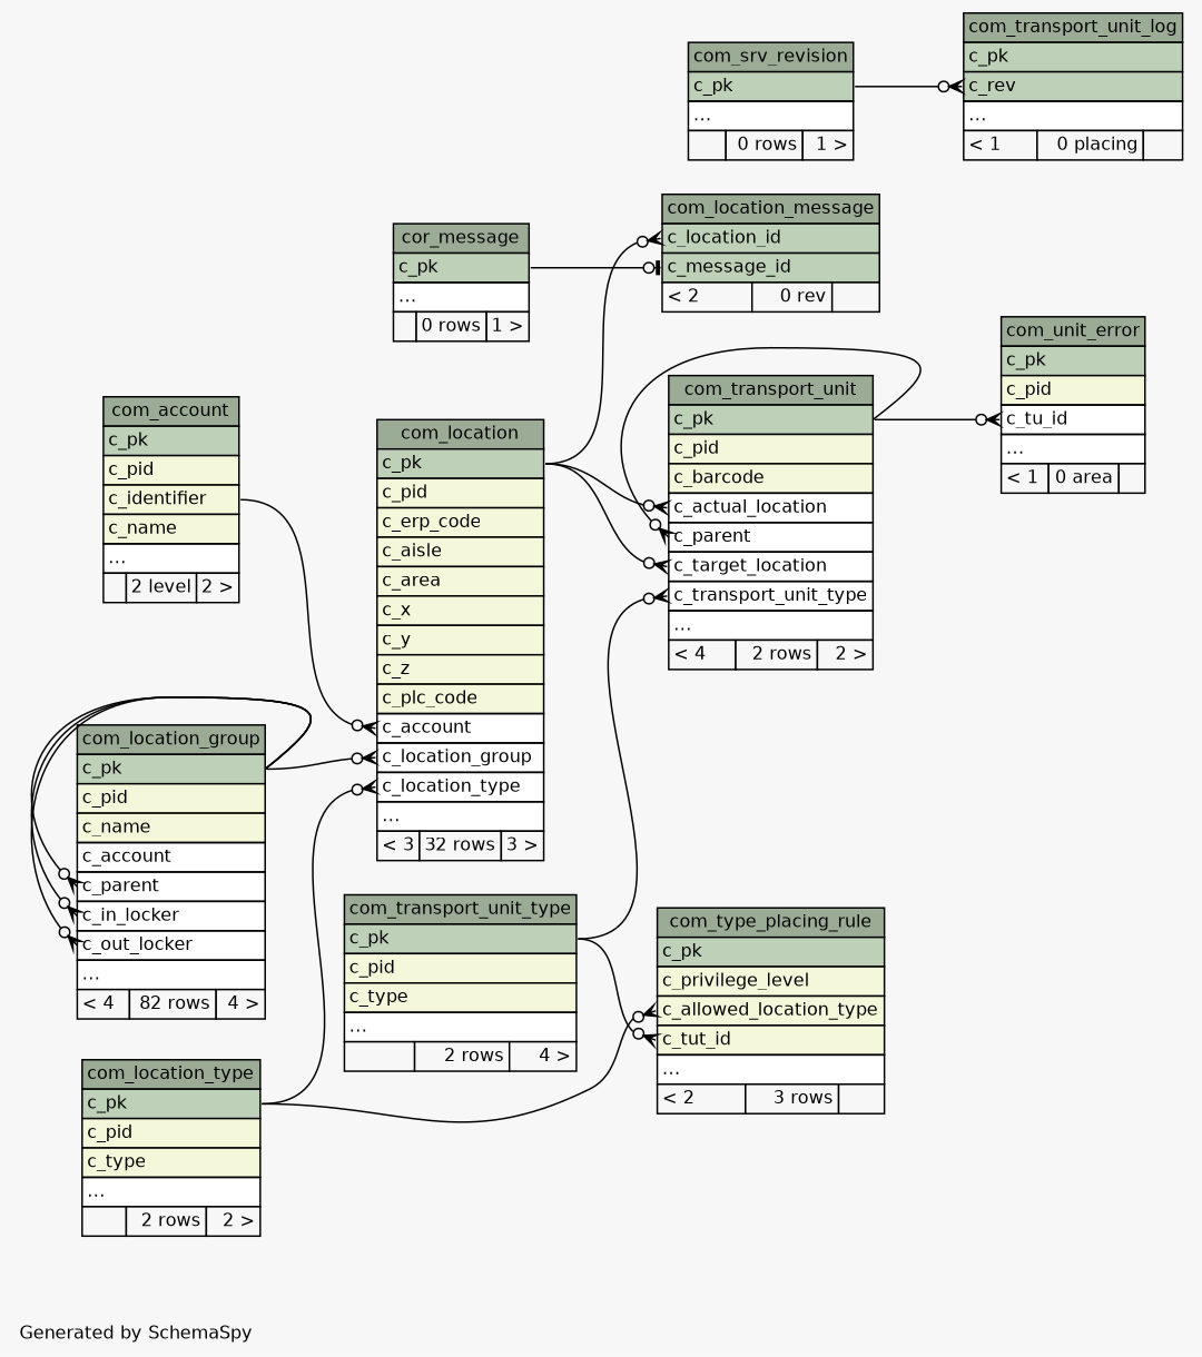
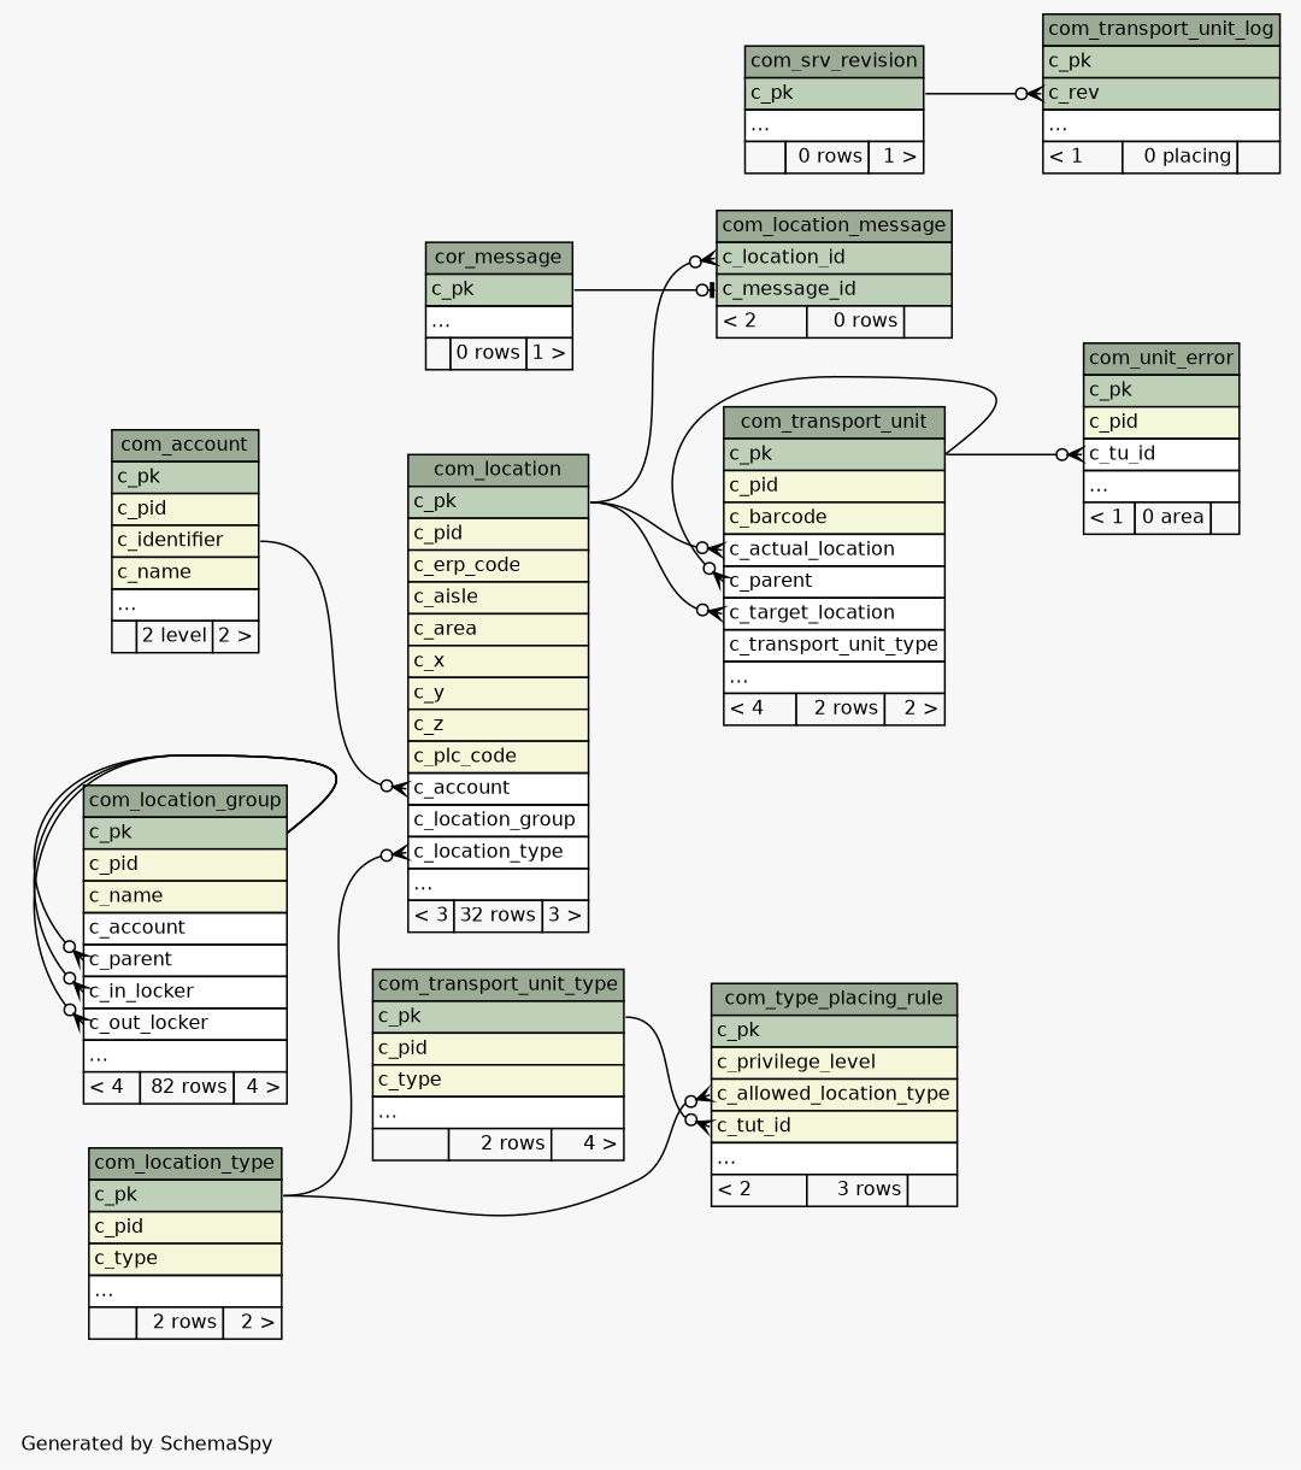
  digraph {
    bgcolor="#f7f7f7"
    fontname=Helvetica
    fontsize=11
    label="\nGenerated by SchemaSpy"
    labeljust=l
    nodesep=0.18
    rankdir=RL
    ranksep=0.46
    node [fontname=Helvetica fontsize=11 shape=plaintext]
    edge [arrowhead=none arrowsize=0.8 arrowtail=crowodot dir=back headport="c_pk:e" tailport="c_parent:w"]
    n1 [label=<     <TABLE BORDER="0" CELLBORDER="1" CELLSPACING="0" BGCOLOR="#ffffff">       <TR><TD COLSPAN="3" BGCOLOR="#9bab96" ALIGN="CENTER">com_account</TD></TR>       <TR><TD PORT="c_pk" COLSPAN="3" BGCOLOR="#bed1b8" ALIGN="LEFT">c_pk</TD></TR>       <TR><TD PORT="c_pid" COLSPAN="3" BGCOLOR="#f4f7da" ALIGN="LEFT">c_pid</TD></TR>       <TR><TD PORT="c_identifier" COLSPAN="3" BGCOLOR="#f4f7da" ALIGN="LEFT">c_identifier</TD></TR>       <TR><TD PORT="c_name" COLSPAN="3" BGCOLOR="#f4f7da" ALIGN="LEFT">c_name</TD></TR>       <TR><TD PORT="elipses" COLSPAN="3" ALIGN="LEFT">...</TD></TR>       <TR><TD ALIGN="LEFT" BGCOLOR="#f7f7f7">  </TD><TD ALIGN="RIGHT" BGCOLOR="#f7f7f7">2 level</TD><TD ALIGN="RIGHT" BGCOLOR="#f7f7f7">2 &gt;</TD></TR>     </TABLE>>]
    n2 [label=<     <TABLE BORDER="0" CELLBORDER="1" CELLSPACING="0" BGCOLOR="#ffffff">       <TR><TD COLSPAN="3" BGCOLOR="#9bab96" ALIGN="CENTER">com_location</TD></TR>       <TR><TD PORT="c_pk" COLSPAN="3" BGCOLOR="#bed1b8" ALIGN="LEFT">c_pk</TD></TR>       <TR><TD PORT="c_pid" COLSPAN="3" BGCOLOR="#f4f7da" ALIGN="LEFT">c_pid</TD></TR>       <TR><TD PORT="c_erp_code" COLSPAN="3" BGCOLOR="#f4f7da" ALIGN="LEFT">c_erp_code</TD></TR>       <TR><TD PORT="c_aisle" COLSPAN="3" BGCOLOR="#f4f7da" ALIGN="LEFT">c_aisle</TD></TR>       <TR><TD PORT="c_area" COLSPAN="3" BGCOLOR="#f4f7da" ALIGN="LEFT">c_area</TD></TR>       <TR><TD PORT="c_x" COLSPAN="3" BGCOLOR="#f4f7da" ALIGN="LEFT">c_x</TD></TR>       <TR><TD PORT="c_y" COLSPAN="3" BGCOLOR="#f4f7da" ALIGN="LEFT">c_y</TD></TR>       <TR><TD PORT="c_z" COLSPAN="3" BGCOLOR="#f4f7da" ALIGN="LEFT">c_z</TD></TR>       <TR><TD PORT="c_plc_code" COLSPAN="3" BGCOLOR="#f4f7da" ALIGN="LEFT">c_plc_code</TD></TR>       <TR><TD PORT="c_account" COLSPAN="3" ALIGN="LEFT">c_account</TD></TR>       <TR><TD PORT="c_location_group" COLSPAN="3" ALIGN="LEFT">c_location_group</TD></TR>       <TR><TD PORT="c_location_type" COLSPAN="3" ALIGN="LEFT">c_location_type</TD></TR>       <TR><TD PORT="elipses" COLSPAN="3" ALIGN="LEFT">...</TD></TR>       <TR><TD ALIGN="LEFT" BGCOLOR="#f7f7f7">&lt; 3</TD><TD ALIGN="RIGHT" BGCOLOR="#f7f7f7">32 rows</TD><TD ALIGN="RIGHT" BGCOLOR="#f7f7f7">3 &gt;</TD></TR>     </TABLE>>]
    n3 [label=<     <TABLE BORDER="0" CELLBORDER="1" CELLSPACING="0" BGCOLOR="#ffffff">       <TR><TD COLSPAN="3" BGCOLOR="#9bab96" ALIGN="CENTER">com_location_group</TD></TR>       <TR><TD PORT="c_pk" COLSPAN="3" BGCOLOR="#bed1b8" ALIGN="LEFT">c_pk</TD></TR>       <TR><TD PORT="c_pid" COLSPAN="3" BGCOLOR="#f4f7da" ALIGN="LEFT">c_pid</TD></TR>       <TR><TD PORT="c_name" COLSPAN="3" BGCOLOR="#f4f7da" ALIGN="LEFT">c_name</TD></TR>       <TR><TD PORT="c_account" COLSPAN="3" ALIGN="LEFT">c_account</TD></TR>       <TR><TD PORT="c_parent" COLSPAN="3" ALIGN="LEFT">c_parent</TD></TR>       <TR><TD PORT="c_in_locker" COLSPAN="3" ALIGN="LEFT">c_in_locker</TD></TR>       <TR><TD PORT="c_out_locker" COLSPAN="3" ALIGN="LEFT">c_out_locker</TD></TR>       <TR><TD PORT="elipses" COLSPAN="3" ALIGN="LEFT">...</TD></TR>       <TR><TD ALIGN="LEFT" BGCOLOR="#f7f7f7">&lt; 4</TD><TD ALIGN="RIGHT" BGCOLOR="#f7f7f7">82 rows</TD><TD ALIGN="RIGHT" BGCOLOR="#f7f7f7">4 &gt;</TD></TR>     </TABLE>>]
    n4 [label=<     <TABLE BORDER="0" CELLBORDER="1" CELLSPACING="0" BGCOLOR="#ffffff">       <TR><TD COLSPAN="3" BGCOLOR="#9bab96" ALIGN="CENTER">com_location_type</TD></TR>       <TR><TD PORT="c_pk" COLSPAN="3" BGCOLOR="#bed1b8" ALIGN="LEFT">c_pk</TD></TR>       <TR><TD PORT="c_pid" COLSPAN="3" BGCOLOR="#f4f7da" ALIGN="LEFT">c_pid</TD></TR>       <TR><TD PORT="c_type" COLSPAN="3" BGCOLOR="#f4f7da" ALIGN="LEFT">c_type</TD></TR>       <TR><TD PORT="elipses" COLSPAN="3" ALIGN="LEFT">...</TD></TR>       <TR><TD ALIGN="LEFT" BGCOLOR="#f7f7f7">  </TD><TD ALIGN="RIGHT" BGCOLOR="#f7f7f7">2 rows</TD><TD ALIGN="RIGHT" BGCOLOR="#f7f7f7">2 &gt;</TD></TR>     </TABLE>>]
-   n5 [label=<     <TABLE BORDER="0" CELLBORDER="1" CELLSPACING="0" BGCOLOR="#ffffff">       <TR><TD COLSPAN="3" BGCOLOR="#9bab96" ALIGN="CENTER">com_location_message</TD></TR>       <TR><TD PORT="c_location_id" COLSPAN="3" BGCOLOR="#bed1b8" ALIGN="LEFT">c_location_id</TD></TR>       <TR><TD PORT="c_message_id" COLSPAN="3" BGCOLOR="#bed1b8" ALIGN="LEFT">c_message_id</TD></TR>       <TR><TD ALIGN="LEFT" BGCOLOR="#f7f7f7">&lt; 2</TD><TD ALIGN="RIGHT" BGCOLOR="#f7f7f7">0 rev</TD><TD ALIGN="RIGHT" BGCOLOR="#f7f7f7">  </TD></TR>     </TABLE>>]
+   n5 [label=<     <TABLE BORDER="0" CELLBORDER="1" CELLSPACING="0" BGCOLOR="#ffffff">       <TR><TD COLSPAN="3" BGCOLOR="#9bab96" ALIGN="CENTER">com_location_message</TD></TR>       <TR><TD PORT="c_location_id" COLSPAN="3" BGCOLOR="#bed1b8" ALIGN="LEFT">c_location_id</TD></TR>       <TR><TD PORT="c_message_id" COLSPAN="3" BGCOLOR="#bed1b8" ALIGN="LEFT">c_message_id</TD></TR>       <TR><TD ALIGN="LEFT" BGCOLOR="#f7f7f7">&lt; 2</TD><TD ALIGN="RIGHT" BGCOLOR="#f7f7f7">0 rows</TD><TD ALIGN="RIGHT" BGCOLOR="#f7f7f7">  </TD></TR>     </TABLE>>]
    n6 [label=<     <TABLE BORDER="0" CELLBORDER="1" CELLSPACING="0" BGCOLOR="#ffffff">       <TR><TD COLSPAN="3" BGCOLOR="#9bab96" ALIGN="CENTER">cor_message</TD></TR>       <TR><TD PORT="c_pk" COLSPAN="3" BGCOLOR="#bed1b8" ALIGN="LEFT">c_pk</TD></TR>       <TR><TD PORT="elipses" COLSPAN="3" ALIGN="LEFT">...</TD></TR>       <TR><TD ALIGN="LEFT" BGCOLOR="#f7f7f7">  </TD><TD ALIGN="RIGHT" BGCOLOR="#f7f7f7">0 rows</TD><TD ALIGN="RIGHT" BGCOLOR="#f7f7f7">1 &gt;</TD></TR>     </TABLE>>]
    n7 [label=<     <TABLE BORDER="0" CELLBORDER="1" CELLSPACING="0" BGCOLOR="#ffffff">       <TR><TD COLSPAN="3" BGCOLOR="#9bab96" ALIGN="CENTER">com_srv_revision</TD></TR>       <TR><TD PORT="c_pk" COLSPAN="3" BGCOLOR="#bed1b8" ALIGN="LEFT">c_pk</TD></TR>       <TR><TD PORT="elipses" COLSPAN="3" ALIGN="LEFT">...</TD></TR>       <TR><TD ALIGN="LEFT" BGCOLOR="#f7f7f7">  </TD><TD ALIGN="RIGHT" BGCOLOR="#f7f7f7">0 rows</TD><TD ALIGN="RIGHT" BGCOLOR="#f7f7f7">1 &gt;</TD></TR>     </TABLE>>]
    n8 [label=<     <TABLE BORDER="0" CELLBORDER="1" CELLSPACING="0" BGCOLOR="#ffffff">       <TR><TD COLSPAN="3" BGCOLOR="#9bab96" ALIGN="CENTER">com_transport_unit</TD></TR>       <TR><TD PORT="c_pk" COLSPAN="3" BGCOLOR="#bed1b8" ALIGN="LEFT">c_pk</TD></TR>       <TR><TD PORT="c_pid" COLSPAN="3" BGCOLOR="#f4f7da" ALIGN="LEFT">c_pid</TD></TR>       <TR><TD PORT="c_barcode" COLSPAN="3" BGCOLOR="#f4f7da" ALIGN="LEFT">c_barcode</TD></TR>       <TR><TD PORT="c_actual_location" COLSPAN="3" ALIGN="LEFT">c_actual_location</TD></TR>       <TR><TD PORT="c_parent" COLSPAN="3" ALIGN="LEFT">c_parent</TD></TR>       <TR><TD PORT="c_target_location" COLSPAN="3" ALIGN="LEFT">c_target_location</TD></TR>       <TR><TD PORT="c_transport_unit_type" COLSPAN="3" ALIGN="LEFT">c_transport_unit_type</TD></TR>       <TR><TD PORT="elipses" COLSPAN="3" ALIGN="LEFT">...</TD></TR>       <TR><TD ALIGN="LEFT" BGCOLOR="#f7f7f7">&lt; 4</TD><TD ALIGN="RIGHT" BGCOLOR="#f7f7f7">2 rows</TD><TD ALIGN="RIGHT" BGCOLOR="#f7f7f7">2 &gt;</TD></TR>     </TABLE>>]
    n9 [label=<     <TABLE BORDER="0" CELLBORDER="1" CELLSPACING="0" BGCOLOR="#ffffff">       <TR><TD COLSPAN="3" BGCOLOR="#9bab96" ALIGN="CENTER">com_transport_unit_type</TD></TR>       <TR><TD PORT="c_pk" COLSPAN="3" BGCOLOR="#bed1b8" ALIGN="LEFT">c_pk</TD></TR>       <TR><TD PORT="c_pid" COLSPAN="3" BGCOLOR="#f4f7da" ALIGN="LEFT">c_pid</TD></TR>       <TR><TD PORT="c_type" COLSPAN="3" BGCOLOR="#f4f7da" ALIGN="LEFT">c_type</TD></TR>       <TR><TD PORT="elipses" COLSPAN="3" ALIGN="LEFT">...</TD></TR>       <TR><TD ALIGN="LEFT" BGCOLOR="#f7f7f7">  </TD><TD ALIGN="RIGHT" BGCOLOR="#f7f7f7">2 rows</TD><TD ALIGN="RIGHT" BGCOLOR="#f7f7f7">4 &gt;</TD></TR>     </TABLE>>]
    n10 [label=<     <TABLE BORDER="0" CELLBORDER="1" CELLSPACING="0" BGCOLOR="#ffffff">       <TR><TD COLSPAN="3" BGCOLOR="#9bab96" ALIGN="CENTER">com_transport_unit_log</TD></TR>       <TR><TD PORT="c_pk" COLSPAN="3" BGCOLOR="#bed1b8" ALIGN="LEFT">c_pk</TD></TR>       <TR><TD PORT="c_rev" COLSPAN="3" BGCOLOR="#bed1b8" ALIGN="LEFT">c_rev</TD></TR>       <TR><TD PORT="elipses" COLSPAN="3" ALIGN="LEFT">...</TD></TR>       <TR><TD ALIGN="LEFT" BGCOLOR="#f7f7f7">&lt; 1</TD><TD ALIGN="RIGHT" BGCOLOR="#f7f7f7">0 placing</TD><TD ALIGN="RIGHT" BGCOLOR="#f7f7f7">  </TD></TR>     </TABLE>>]
    n11 [label=<     <TABLE BORDER="0" CELLBORDER="1" CELLSPACING="0" BGCOLOR="#ffffff">       <TR><TD COLSPAN="3" BGCOLOR="#9bab96" ALIGN="CENTER">com_type_placing_rule</TD></TR>       <TR><TD PORT="c_pk" COLSPAN="3" BGCOLOR="#bed1b8" ALIGN="LEFT">c_pk</TD></TR>       <TR><TD PORT="c_privilege_level" COLSPAN="3" BGCOLOR="#f4f7da" ALIGN="LEFT">c_privilege_level</TD></TR>       <TR><TD PORT="c_allowed_location_type" COLSPAN="3" BGCOLOR="#f4f7da" ALIGN="LEFT">c_allowed_location_type</TD></TR>       <TR><TD PORT="c_tut_id" COLSPAN="3" BGCOLOR="#f4f7da" ALIGN="LEFT">c_tut_id</TD></TR>       <TR><TD PORT="elipses" COLSPAN="3" ALIGN="LEFT">...</TD></TR>       <TR><TD ALIGN="LEFT" BGCOLOR="#f7f7f7">&lt; 2</TD><TD ALIGN="RIGHT" BGCOLOR="#f7f7f7">3 rows</TD><TD ALIGN="RIGHT" BGCOLOR="#f7f7f7">  </TD></TR>     </TABLE>>]
    n12 [label=<     <TABLE BORDER="0" CELLBORDER="1" CELLSPACING="0" BGCOLOR="#ffffff">       <TR><TD COLSPAN="3" BGCOLOR="#9bab96" ALIGN="CENTER">com_unit_error</TD></TR>       <TR><TD PORT="c_pk" COLSPAN="3" BGCOLOR="#bed1b8" ALIGN="LEFT">c_pk</TD></TR>       <TR><TD PORT="c_pid" COLSPAN="3" BGCOLOR="#f4f7da" ALIGN="LEFT">c_pid</TD></TR>       <TR><TD PORT="c_tu_id" COLSPAN="3" ALIGN="LEFT">c_tu_id</TD></TR>       <TR><TD PORT="elipses" COLSPAN="3" ALIGN="LEFT">...</TD></TR>       <TR><TD ALIGN="LEFT" BGCOLOR="#f7f7f7">&lt; 1</TD><TD ALIGN="RIGHT" BGCOLOR="#f7f7f7">0 area</TD><TD ALIGN="RIGHT" BGCOLOR="#f7f7f7">  </TD></TR>     </TABLE>>]
    n2 -> n1 [headport="c_identifier:e" tailport="c_account:w"]
-   n2 -> n3 [tailport="c_location_group:w"]
    n2 -> n4 [tailport="c_location_type:w"]
    n3 -> n3 [tailport="c_in_locker:w"]
    n3 -> n3 [tailport="c_out_locker:w"]
    n3 -> n3
    n5 -> n2 [tailport="c_location_id:w"]
    n5 -> n6 [arrowtail=teeodot tailport="c_message_id:w"]
    n8 -> n2 [tailport="c_actual_location:w"]
    n8 -> n2 [tailport="c_target_location:w"]
    n8 -> n8
-   n8 -> n9 [tailport="c_transport_unit_type:w"]
    n10 -> n7 [tailport="c_rev:w"]
    n11 -> n4 [tailport="c_allowed_location_type:w"]
    n11 -> n9 [tailport="c_tut_id:w"]
    n12 -> n8 [tailport="c_tu_id:w"]
  }
